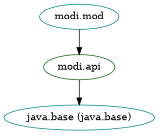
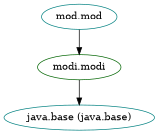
  digraph {
    node [color=teal]
-   "modi.api" [color=darkgreen]
+   "modi.api" [color=darkgreen label="modi.modi"]
    "java.base (java.base)"
-   "modi.mod"
+   "modi.mod" [label="mod.mod"]
    "modi.api" -> "java.base (java.base)"
    "modi.mod" -> "modi.api"
  }
